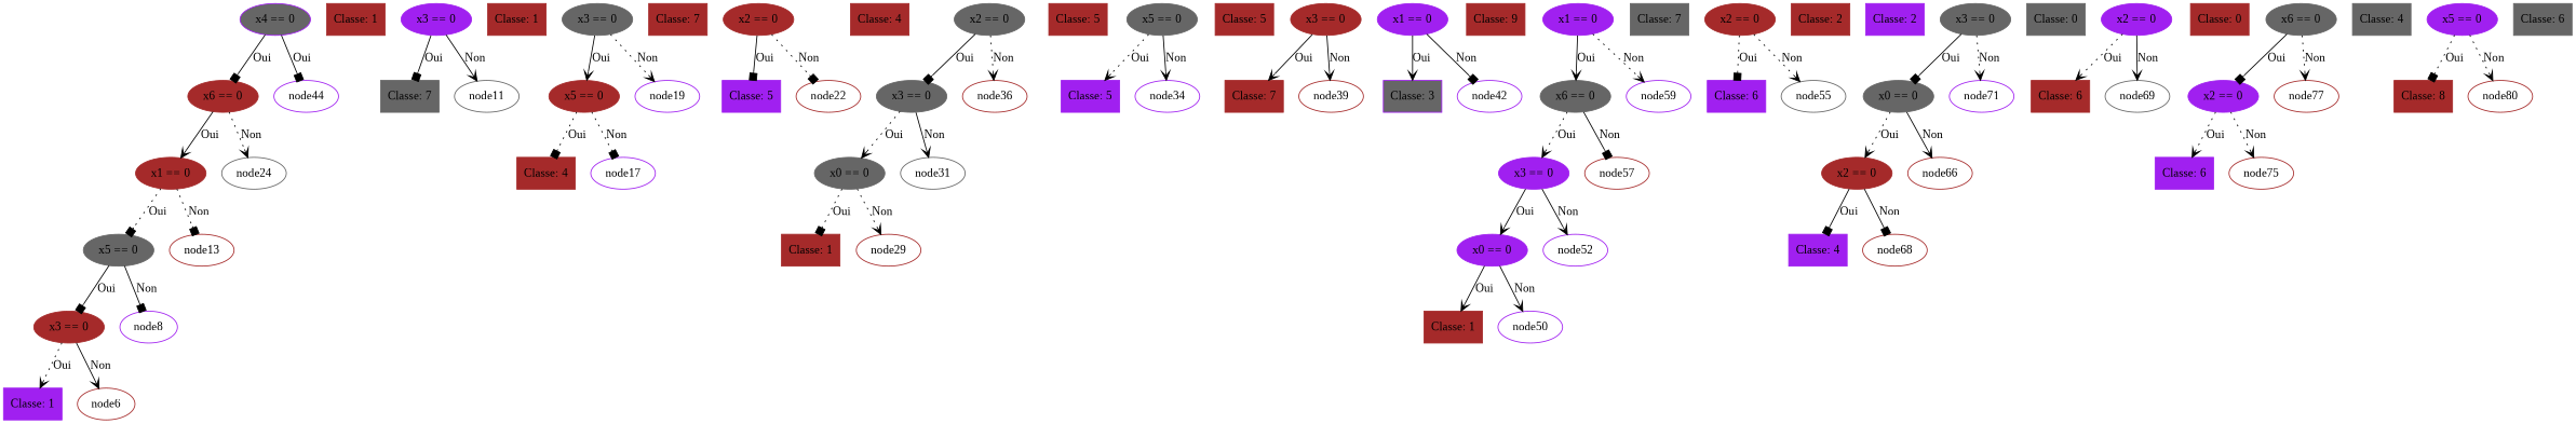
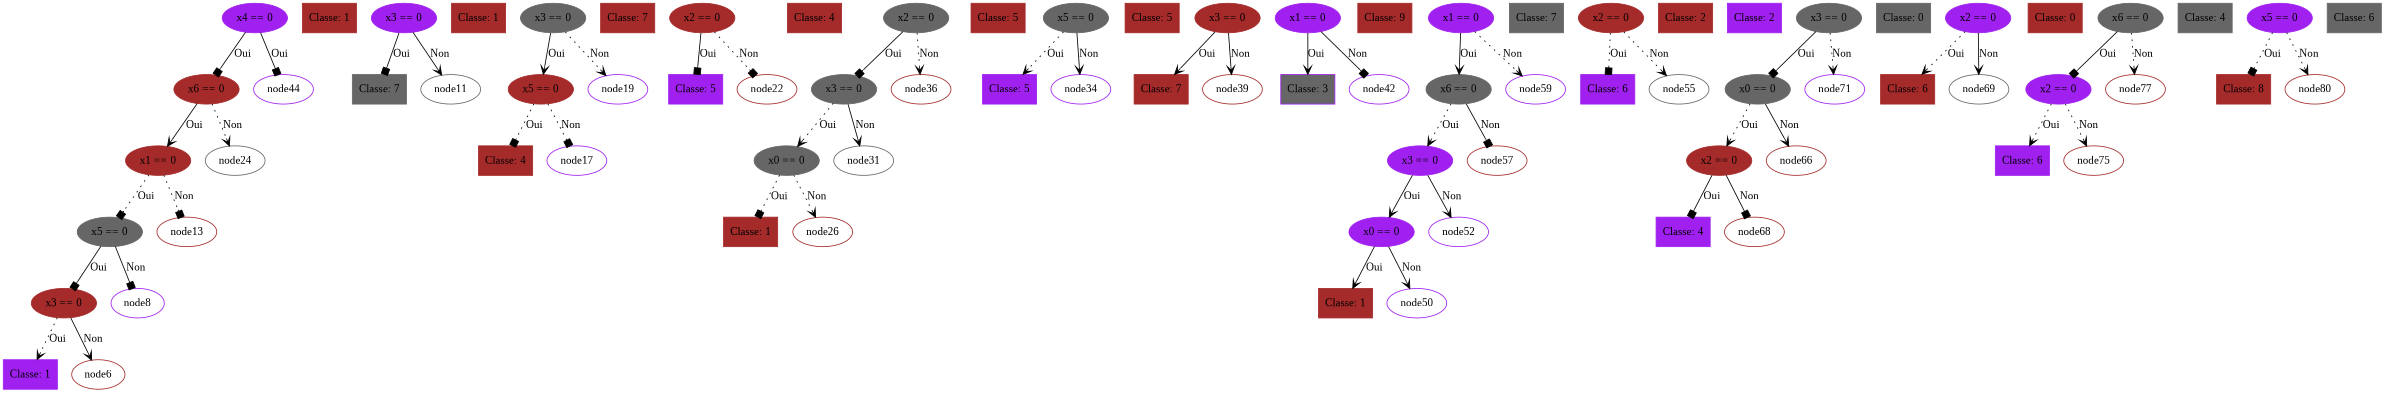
  digraph {
    fontname="Liberation Serif"
    node [color=brown fontname="Liberation Serif" shape=box style=filled]
    edge [arrowhead=vee fontname="Liberation Serif" style=solid]
-   n1 [color=purple label="x4 == 0" shape=ellipse fillcolor=gray40]
+   n1 [color=purple label="x4 == 0" shape=ellipse]
    n2 [label="x6 == 0" shape=ellipse]
    node44 [color=purple shape="" style=""]
    n4 [label="x1 == 0" shape=ellipse]
    node24 [color=gray40 shape="" style=""]
    n6 [color=gray40 label="x5 == 0" shape=ellipse]
    node13 [shape="" style=""]
    n8 [label="x3 == 0" shape=ellipse]
    node8 [color=purple shape="" style=""]
    n10 [color=purple label="Classe: 1"]
    node6 [shape="" style=""]
    n12 [label="Classe: 1"]
    n13 [color=purple label="x3 == 0" shape=ellipse]
    n14 [color=gray40 label="Classe: 7"]
    node11 [color=gray40 shape="" style=""]
    n16 [label="Classe: 1"]
    n17 [color=gray40 label="x3 == 0" shape=ellipse]
    n18 [label="x5 == 0" shape=ellipse]
    node19 [color=purple shape="" style=""]
    n20 [label="Classe: 4"]
    node17 [color=purple shape="" style=""]
    n22 [label="Classe: 7"]
    n23 [label="x2 == 0" shape=ellipse]
    n24 [color=purple label="Classe: 5"]
    node22 [shape="" style=""]
    n26 [label="Classe: 4"]
    n27 [color=gray40 label="x2 == 0" shape=ellipse]
    n28 [color=gray40 label="x3 == 0" shape=ellipse]
    node36 [shape="" style=""]
    n30 [color=gray40 label="x0 == 0" shape=ellipse]
    node31 [color=gray40 shape="" style=""]
    n32 [label="Classe: 1"]
-   node29 [shape="" style=""]
+   node29 [label=node26 shape="" style=""]
    n34 [label="Classe: 5"]
    n35 [color=gray40 label="x5 == 0" shape=ellipse]
    n36 [color=purple label="Classe: 5"]
    node34 [color=purple shape="" style=""]
    n38 [label="Classe: 5"]
    n39 [label="x3 == 0" shape=ellipse]
    n40 [label="Classe: 7"]
    node39 [shape="" style=""]
    n42 [color=purple label="x1 == 0" shape=ellipse]
    n43 [color=purple fillcolor=gray40 label="Classe: 3"]
    node42 [color=purple shape="" style=""]
    n45 [label="Classe: 9"]
    n46 [color=purple label="x1 == 0" shape=ellipse]
    n47 [color=gray40 label="x6 == 0" shape=ellipse]
    node59 [color=purple shape="" style=""]
    n49 [color=purple label="x3 == 0" shape=ellipse]
    node57 [shape="" style=""]
    n51 [color=purple label="x0 == 0" shape=ellipse]
    node52 [color=purple shape="" style=""]
    n53 [label="Classe: 1"]
    node50 [color=purple shape="" style=""]
    n55 [color=gray40 label="Classe: 7"]
    n56 [label="x2 == 0" shape=ellipse]
    n57 [color=purple label="Classe: 6"]
    node55 [color=gray40 shape="" style=""]
    n59 [label="Classe: 2"]
    n60 [color=purple label="Classe: 2"]
    n61 [color=gray40 label="x3 == 0" shape=ellipse]
    n62 [color=gray40 label="x0 == 0" shape=ellipse]
    node71 [color=purple shape="" style=""]
    n64 [label="x2 == 0" shape=ellipse]
    node66 [shape="" style=""]
    n66 [color=purple label="Classe: 4"]
    n67 [label=node68 shape="" style=""]
    n68 [color=gray40 label="Classe: 0"]
    n69 [color=purple label="x2 == 0" shape=ellipse]
    n70 [label="Classe: 6"]
    node69 [color=gray40 shape="" style=""]
    n72 [label="Classe: 0"]
    n73 [color=gray40 label="x6 == 0" shape=ellipse]
    n74 [color=purple label="x2 == 0" shape=ellipse]
    node77 [shape="" style=""]
    n76 [color=purple label="Classe: 6"]
    node75 [shape="" style=""]
    n78 [color=gray40 label="Classe: 4"]
    n79 [color=purple label="x5 == 0" shape=ellipse]
    n80 [label="Classe: 8"]
    node80 [shape="" style=""]
    n82 [color=gray40 label="Classe: 6"]
    n1 -> n2 [arrowhead=box label=Oui]
    n1 -> node44 [arrowhead=box label=Oui]
    n2 -> n4 [label=Oui]
    n2 -> node24 [label=Non style=dotted]
    n4 -> n6 [arrowhead=box label=Oui style=dotted]
    n4 -> node13 [arrowhead=box label=Non style=dotted]
    n6 -> n8 [arrowhead=box label=Oui]
    n6 -> node8 [arrowhead=box label=Non]
    n8 -> n10 [label=Oui style=dotted]
    n8 -> node6 [label=Non]
    n13 -> n14 [arrowhead=box label=Oui]
    n13 -> node11 [label=Non]
    n17 -> n18 [label=Oui]
    n17 -> node19 [label=Non style=dotted]
    n18 -> n20 [arrowhead=box label=Oui style=dotted]
    n18 -> node17 [arrowhead=box label=Non style=dotted]
    n23 -> n24 [arrowhead=box label=Oui]
    n23 -> node22 [arrowhead=box label=Non style=dotted]
    n27 -> n28 [arrowhead=box label=Oui]
    n27 -> node36 [label=Non style=dotted]
    n28 -> n30 [label=Oui style=dotted]
    n28 -> node31 [label=Non]
    n30 -> n32 [arrowhead=box label=Oui style=dotted]
    n30 -> node29 [label=Non style=dotted]
    n35 -> n36 [label=Oui style=dotted]
    n35 -> node34 [label=Non]
    n39 -> n40 [label=Oui]
    n39 -> node39 [label=Non]
    n42 -> n43 [label=Oui]
    n42 -> node42 [arrowhead=box label=Non]
    n46 -> n47 [label=Oui]
    n46 -> node59 [label=Non style=dotted]
    n47 -> n49 [label=Oui style=dotted]
    n47 -> node57 [arrowhead=box label=Non]
    n49 -> n51 [label=Oui]
    n49 -> node52 [label=Non]
    n51 -> n53 [label=Oui]
    n51 -> node50 [label=Non]
    n56 -> n57 [arrowhead=box label=Oui style=dotted]
    n56 -> node55 [label=Non style=dotted]
    n61 -> n62 [arrowhead=box label=Oui]
    n61 -> node71 [label=Non style=dotted]
    n62 -> n64 [label=Oui style=dotted]
    n62 -> node66 [label=Non]
    n64 -> n66 [arrowhead=box label=Oui]
    n64 -> n67 [arrowhead=box label=Non]
    n69 -> n70 [label=Oui style=dotted]
    n69 -> node69 [label=Non]
    n73 -> n74 [arrowhead=box label=Oui]
    n73 -> node77 [label=Non style=dotted]
    n74 -> n76 [label=Oui style=dotted]
    n74 -> node75 [label=Non style=dotted]
    n79 -> n80 [arrowhead=box label=Oui style=dotted]
    n79 -> node80 [label=Non style=dotted]
  }
